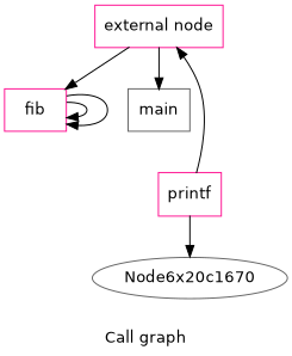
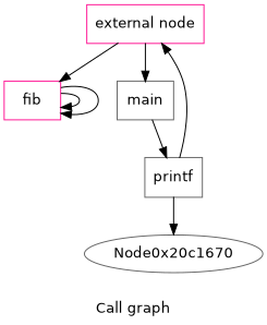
  digraph {
    fontname="DejaVu Sans"
    label="Call graph"
    node [color=gray40 fontname="DejaVu Sans" shape=record]
    edge [fontname="DejaVu Sans"]
    n1 [color=deeppink label="{external node}"]
    n2 [color=deeppink label="{fib}"]
    n3 [label="{main}"]
-   n4 [color=deeppink label="{printf}"]
-   Node0x20c1670 [label=Node6x20c1670 shape=""]
+   n4 [label="{printf}"]
+   Node0x20c1670 [shape=""]
    n1 -> n2
    n1 -> n3
    n2 -> n2
    n2 -> n2
+   n3 -> n4
    n4 -> n1
    n4 -> Node0x20c1670
  }
